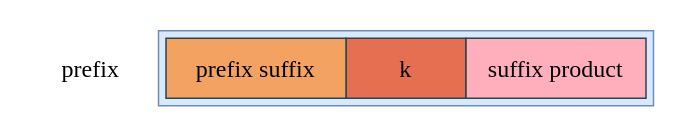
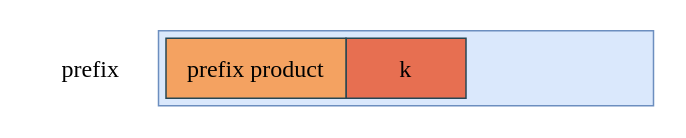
  <mxCell id="0" />
  <mxCell id="1" parent="0" />
  <mxCell id="2" value="" style="rounded=0;whiteSpace=wrap;html=1;shadow=0;strokeColor=#6c8ebf;strokeWidth=1;fontFamily=Ubuntu;fontSize=16;fontStyle=0;fillColor=#dae8fc;" parent="1" vertex="1"><mxGeometry x="105" y="20" width="330" height="50" as="geometry" /></mxCell>
  <mxCell id="3" value="k" style="rounded=0;whiteSpace=wrap;html=1;shadow=0;strokeColor=#264653;strokeWidth=1;fontFamily=Ubuntu;fontSize=16;fontStyle=0;fillColor=#e76f51;" parent="1" vertex="1"><mxGeometry x="230" y="25" width="80" height="40" as="geometry" /></mxCell>
- <mxCell id="4" value="prefix suffix" style="rounded=0;whiteSpace=wrap;html=1;shadow=0;strokeColor=#264653;strokeWidth=1;fontFamily=Ubuntu;fontSize=16;fontStyle=0;fillColor=#f4a261;" parent="1" vertex="1"><mxGeometry x="110" y="25" width="120" height="40" as="geometry" /></mxCell>
- <mxCell id="5" value="suffix product" style="rounded=0;whiteSpace=wrap;html=1;shadow=0;strokeColor=#264653;strokeWidth=1;fontFamily=Ubuntu;fontSize=16;fontStyle=0;fillColor=#FFAEBC;" parent="1" vertex="1"><mxGeometry x="310" y="25" width="120" height="40" as="geometry" /></mxCell>
+ <mxCell id="4" value="prefix product" style="rounded=0;whiteSpace=wrap;html=1;shadow=0;strokeColor=#264653;strokeWidth=1;fontFamily=Ubuntu;fontSize=16;fontStyle=0;fillColor=#f4a261;" parent="1" vertex="1"><mxGeometry x="110" y="25" width="120" height="40" as="geometry" /></mxCell>
  <mxCell id="6" value="prefix" style="text;html=1;align=center;verticalAlign=middle;whiteSpace=wrap;rounded=0;fontFamily=Ubuntu;fontSize=16;fontStyle=0;" parent="1" vertex="1"><mxGeometry x="20" y="25" width="80" height="40" as="geometry" /></mxCell>
